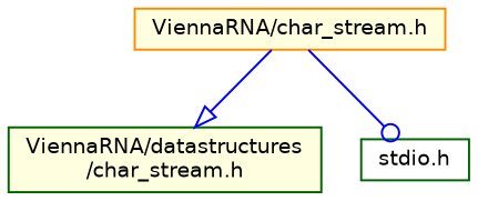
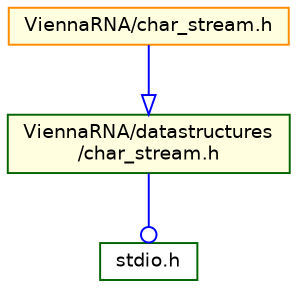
  digraph {
    fontname="DejaVu Sans"
    node [color=darkgreen fillcolor=lightyellow fontname="DejaVu Sans" fontsize=10 shape=box style=filled]
    edge [color=blue fontname="DejaVu Sans" fontsize=10 labelfontname=Helvetica labelfontsize=10 style=solid]
    n1 [color=darkorange fontcolor=black height=0.2 label="ViennaRNA/char_stream.h" width=0.4]
    n2 [height=0.2 label="ViennaRNA/datastructures\l/char_stream.h" width=0.4]
    n3 [fillcolor=white height=0.2 label="stdio.h" width=0.4]
    n1 -> n2 [arrowhead=onormal]
-   n1 -> n3 [arrowhead=odot]
+   n2 -> n3 [arrowhead=odot]
  }
